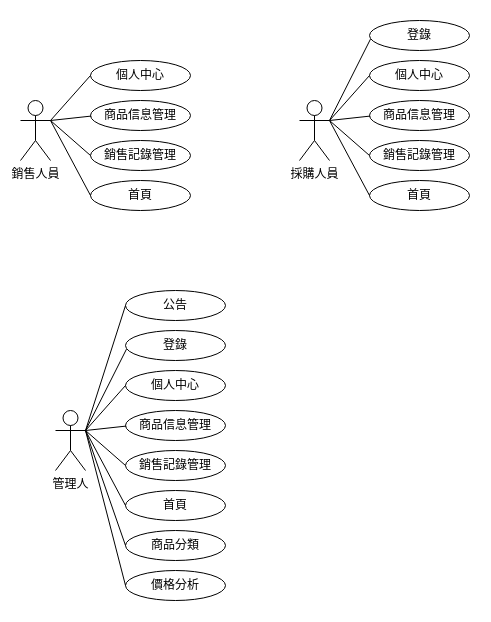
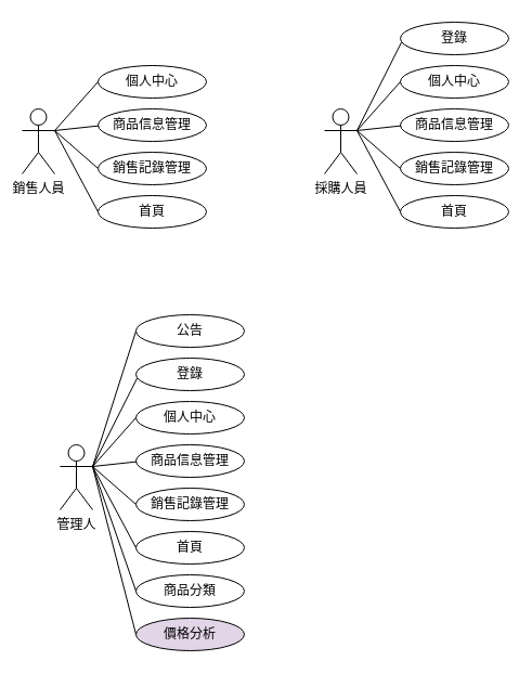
  <mxCell id="0" />
  <mxCell id="1" parent="0" />
  <mxCell id="2" value="銷售人員" style="shape=umlActor;verticalLabelPosition=bottom;verticalAlign=top;html=1;outlineConnect=0;" vertex="1" parent="1"><mxGeometry x="20" y="100" width="30" height="60" as="geometry" /></mxCell>
  <mxCell id="3" value="個人中心" style="ellipse;whiteSpace=wrap;html=1;" vertex="1" parent="1"><mxGeometry x="90" y="60" width="100" height="30" as="geometry" /></mxCell>
  <mxCell id="4" value="商品信息管理" style="ellipse;whiteSpace=wrap;html=1;" vertex="1" parent="1"><mxGeometry x="90" y="100" width="100" height="30" as="geometry" /></mxCell>
  <mxCell id="5" value="銷售記錄管理" style="ellipse;whiteSpace=wrap;html=1;" vertex="1" parent="1"><mxGeometry x="90" y="140" width="100" height="30" as="geometry" /></mxCell>
  <mxCell id="6" value="首頁" style="ellipse;whiteSpace=wrap;html=1;" vertex="1" parent="1"><mxGeometry x="90" y="180" width="100" height="30" as="geometry" /></mxCell>
  <mxCell id="7" value="" style="endArrow=none;html=1;rounded=0;entryX=0;entryY=0.5;entryDx=0;entryDy=0;" edge="1" parent="1" target="3"><mxGeometry width="50" height="50" relative="1" as="geometry"><mxPoint x="50" y="120" as="sourcePoint" /><mxPoint x="240" y="130" as="targetPoint" /></mxGeometry></mxCell>
  <mxCell id="8" value="" style="endArrow=none;html=1;rounded=0;entryX=0.008;entryY=0.519;entryDx=0;entryDy=0;entryPerimeter=0;" edge="1" parent="1" target="4"><mxGeometry width="50" height="50" relative="1" as="geometry"><mxPoint x="50" y="120" as="sourcePoint" /><mxPoint x="110" y="220" as="targetPoint" /></mxGeometry></mxCell>
  <mxCell id="9" value="" style="endArrow=none;html=1;rounded=0;entryX=0;entryY=0.5;entryDx=0;entryDy=0;" edge="1" parent="1" target="5"><mxGeometry width="50" height="50" relative="1" as="geometry"><mxPoint x="50" y="120" as="sourcePoint" /><mxPoint x="260" y="100" as="targetPoint" /></mxGeometry></mxCell>
  <mxCell id="10" value="" style="endArrow=none;html=1;rounded=0;exitX=0;exitY=0.5;exitDx=0;exitDy=0;" edge="1" parent="1" source="6"><mxGeometry width="50" height="50" relative="1" as="geometry"><mxPoint x="30" y="240" as="sourcePoint" /><mxPoint x="50" y="120" as="targetPoint" /></mxGeometry></mxCell>
  <mxCell id="11" value="採購人員" style="shape=umlActor;verticalLabelPosition=bottom;verticalAlign=top;html=1;outlineConnect=0;" vertex="1" parent="1"><mxGeometry x="299" y="100" width="30" height="60" as="geometry" /></mxCell>
  <mxCell id="12" value="" style="endArrow=none;html=1;rounded=0;exitX=1;exitY=0.333;exitDx=0;exitDy=0;exitPerimeter=0;entryX=0.01;entryY=0.62;entryDx=0;entryDy=0;entryPerimeter=0;" edge="1" parent="1" source="11" target="13"><mxGeometry width="50" height="50" relative="1" as="geometry"><mxPoint x="329" y="100" as="sourcePoint" /><mxPoint x="379" y="50" as="targetPoint" /></mxGeometry></mxCell>
  <mxCell id="13" value="登錄" style="ellipse;whiteSpace=wrap;html=1;" vertex="1" parent="1"><mxGeometry x="369" y="20" width="100" height="30" as="geometry" /></mxCell>
  <mxCell id="14" value="個人中心" style="ellipse;whiteSpace=wrap;html=1;" vertex="1" parent="1"><mxGeometry x="369" y="60" width="100" height="30" as="geometry" /></mxCell>
  <mxCell id="15" value="商品信息管理" style="ellipse;whiteSpace=wrap;html=1;" vertex="1" parent="1"><mxGeometry x="369" y="100" width="100" height="30" as="geometry" /></mxCell>
  <mxCell id="16" value="銷售記錄管理" style="ellipse;whiteSpace=wrap;html=1;" vertex="1" parent="1"><mxGeometry x="369" y="140" width="100" height="30" as="geometry" /></mxCell>
  <mxCell id="17" value="首頁" style="ellipse;whiteSpace=wrap;html=1;" vertex="1" parent="1"><mxGeometry x="369" y="180" width="100" height="30" as="geometry" /></mxCell>
  <mxCell id="18" value="" style="endArrow=none;html=1;rounded=0;entryX=0;entryY=0.5;entryDx=0;entryDy=0;" edge="1" parent="1" target="14"><mxGeometry width="50" height="50" relative="1" as="geometry"><mxPoint x="329" y="120" as="sourcePoint" /><mxPoint x="519" y="130" as="targetPoint" /></mxGeometry></mxCell>
  <mxCell id="19" value="" style="endArrow=none;html=1;rounded=0;entryX=0.008;entryY=0.519;entryDx=0;entryDy=0;entryPerimeter=0;" edge="1" parent="1" target="15"><mxGeometry width="50" height="50" relative="1" as="geometry"><mxPoint x="329" y="120" as="sourcePoint" /><mxPoint x="389" y="220" as="targetPoint" /></mxGeometry></mxCell>
  <mxCell id="20" value="" style="endArrow=none;html=1;rounded=0;entryX=0;entryY=0.5;entryDx=0;entryDy=0;" edge="1" parent="1" target="16"><mxGeometry width="50" height="50" relative="1" as="geometry"><mxPoint x="329" y="120" as="sourcePoint" /><mxPoint x="539" y="100" as="targetPoint" /></mxGeometry></mxCell>
  <mxCell id="21" value="" style="endArrow=none;html=1;rounded=0;exitX=0;exitY=0.5;exitDx=0;exitDy=0;" edge="1" parent="1" source="17"><mxGeometry width="50" height="50" relative="1" as="geometry"><mxPoint x="309" y="240" as="sourcePoint" /><mxPoint x="329" y="120" as="targetPoint" /></mxGeometry></mxCell>
  <mxCell id="22" value="管理人" style="shape=umlActor;verticalLabelPosition=bottom;verticalAlign=top;html=1;outlineConnect=0;" vertex="1" parent="1"><mxGeometry x="55" y="410" width="30" height="60" as="geometry" /></mxCell>
  <mxCell id="23" value="" style="endArrow=none;html=1;rounded=0;exitX=1;exitY=0.333;exitDx=0;exitDy=0;exitPerimeter=0;entryX=0.01;entryY=0.62;entryDx=0;entryDy=0;entryPerimeter=0;" edge="1" parent="1" source="22" target="24"><mxGeometry width="50" height="50" relative="1" as="geometry"><mxPoint x="85" y="410" as="sourcePoint" /><mxPoint x="135" y="360" as="targetPoint" /></mxGeometry></mxCell>
  <mxCell id="24" value="登錄" style="ellipse;whiteSpace=wrap;html=1;" vertex="1" parent="1"><mxGeometry x="125" y="330" width="100" height="30" as="geometry" /></mxCell>
  <mxCell id="25" value="個人中心" style="ellipse;whiteSpace=wrap;html=1;" vertex="1" parent="1"><mxGeometry x="125" y="370" width="100" height="30" as="geometry" /></mxCell>
  <mxCell id="26" value="商品信息管理" style="ellipse;whiteSpace=wrap;html=1;" vertex="1" parent="1"><mxGeometry x="125" y="410" width="100" height="30" as="geometry" /></mxCell>
  <mxCell id="27" value="銷售記錄管理" style="ellipse;whiteSpace=wrap;html=1;" vertex="1" parent="1"><mxGeometry x="125" y="450" width="100" height="30" as="geometry" /></mxCell>
  <mxCell id="28" value="首頁" style="ellipse;whiteSpace=wrap;html=1;" vertex="1" parent="1"><mxGeometry x="125" y="490" width="100" height="30" as="geometry" /></mxCell>
  <mxCell id="29" value="" style="endArrow=none;html=1;rounded=0;entryX=0;entryY=0.5;entryDx=0;entryDy=0;" edge="1" parent="1" target="25"><mxGeometry width="50" height="50" relative="1" as="geometry"><mxPoint x="85" y="430" as="sourcePoint" /><mxPoint x="275" y="440" as="targetPoint" /></mxGeometry></mxCell>
  <mxCell id="30" value="" style="endArrow=none;html=1;rounded=0;entryX=0.008;entryY=0.519;entryDx=0;entryDy=0;entryPerimeter=0;" edge="1" parent="1" target="26"><mxGeometry width="50" height="50" relative="1" as="geometry"><mxPoint x="85" y="430" as="sourcePoint" /><mxPoint x="145" y="530" as="targetPoint" /></mxGeometry></mxCell>
  <mxCell id="31" value="" style="endArrow=none;html=1;rounded=0;entryX=0;entryY=0.5;entryDx=0;entryDy=0;" edge="1" parent="1" target="27"><mxGeometry width="50" height="50" relative="1" as="geometry"><mxPoint x="85" y="430" as="sourcePoint" /><mxPoint x="295" y="410" as="targetPoint" /></mxGeometry></mxCell>
  <mxCell id="32" value="" style="endArrow=none;html=1;rounded=0;exitX=0;exitY=0.5;exitDx=0;exitDy=0;" edge="1" parent="1" source="28"><mxGeometry width="50" height="50" relative="1" as="geometry"><mxPoint x="65" y="550" as="sourcePoint" /><mxPoint x="85" y="430" as="targetPoint" /></mxGeometry></mxCell>
  <mxCell id="33" value="公告" style="ellipse;whiteSpace=wrap;html=1;" vertex="1" parent="1"><mxGeometry x="125" y="290" width="100" height="30" as="geometry" /></mxCell>
  <mxCell id="34" value="商品分類" style="ellipse;whiteSpace=wrap;html=1;" vertex="1" parent="1"><mxGeometry x="125" y="530" width="100" height="30" as="geometry" /></mxCell>
- <mxCell id="35" value="價格分析" style="ellipse;whiteSpace=wrap;html=1;" vertex="1" parent="1"><mxGeometry x="125" y="570" width="100" height="30" as="geometry" /></mxCell>
+ <mxCell id="35" value="價格分析" style="ellipse;whiteSpace=wrap;html=1;fillColor=#e1d5e7;" vertex="1" parent="1"><mxGeometry x="125" y="570" width="100" height="30" as="geometry" /></mxCell>
  <mxCell id="36" value="" style="endArrow=none;html=1;rounded=0;entryX=0;entryY=0.5;entryDx=0;entryDy=0;" edge="1" parent="1" target="33"><mxGeometry width="50" height="50" relative="1" as="geometry"><mxPoint x="85" y="430" as="sourcePoint" /><mxPoint x="115" y="310" as="targetPoint" /></mxGeometry></mxCell>
  <mxCell id="37" value="" style="endArrow=none;html=1;rounded=0;entryX=0;entryY=0.5;entryDx=0;entryDy=0;" edge="1" parent="1" target="34"><mxGeometry width="50" height="50" relative="1" as="geometry"><mxPoint x="85" y="430" as="sourcePoint" /><mxPoint x="125" y="550" as="targetPoint" /></mxGeometry></mxCell>
  <mxCell id="38" value="" style="endArrow=none;html=1;rounded=0;exitX=0;exitY=0.5;exitDx=0;exitDy=0;" edge="1" parent="1" source="35"><mxGeometry width="50" height="50" relative="1" as="geometry"><mxPoint x="65" y="600" as="sourcePoint" /><mxPoint x="85" y="430" as="targetPoint" /></mxGeometry></mxCell>
